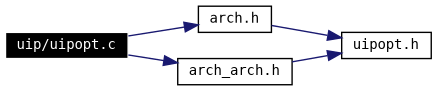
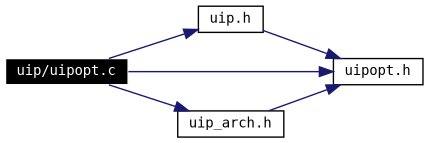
  digraph {
    fontname="DejaVu Sans Mono"
    rankdir=LR
    node [color=black fillcolor=white fontname="DejaVu Sans Mono" fontsize=10 shape=record style=filled]
    edge [color=midnightblue fontname="DejaVu Sans Mono" fontsize=10 labelfontname=Helvetica labelfontsize=10 style=solid]
    n1 [color=white fillcolor=black fontcolor=white height=0.2 label="uip/uipopt.c" width=0.4]
-   n2 [height=0.2 label="arch.h" width=0.4]
+   n2 [height=0.2 label="uip.h" width=0.4]
    n3 [height=0.2 label="uipopt.h" width=0.4]
-   n4 [height=0.2 label="arch_arch.h" width=0.4]
+   n4 [height=0.2 label="uip_arch.h" width=0.4]
    n1 -> n2
+   n1 -> n3
    n1 -> n4
    n2 -> n3
    n4 -> n3
  }
